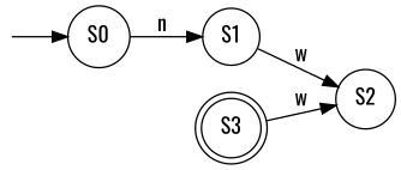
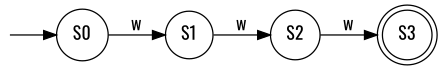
  digraph {
    fontname=Oswald
    rankdir=LR
    node [color=black fontcolor=black fontname=Oswald shape=circle]
    edge [fontname=Oswald]
    start [color=white fontcolor=white shape=point]
    S0
    S1
    S3 [shape=doublecircle]
    S2
    start -> S0
-   S0 -> S1 [label=n]
+   S0 -> S1 [label=w]
    S1 -> S2 [label=w]
-   S3 -> S2 [label=w]
+   S2 -> S3 [label=w]
  }
